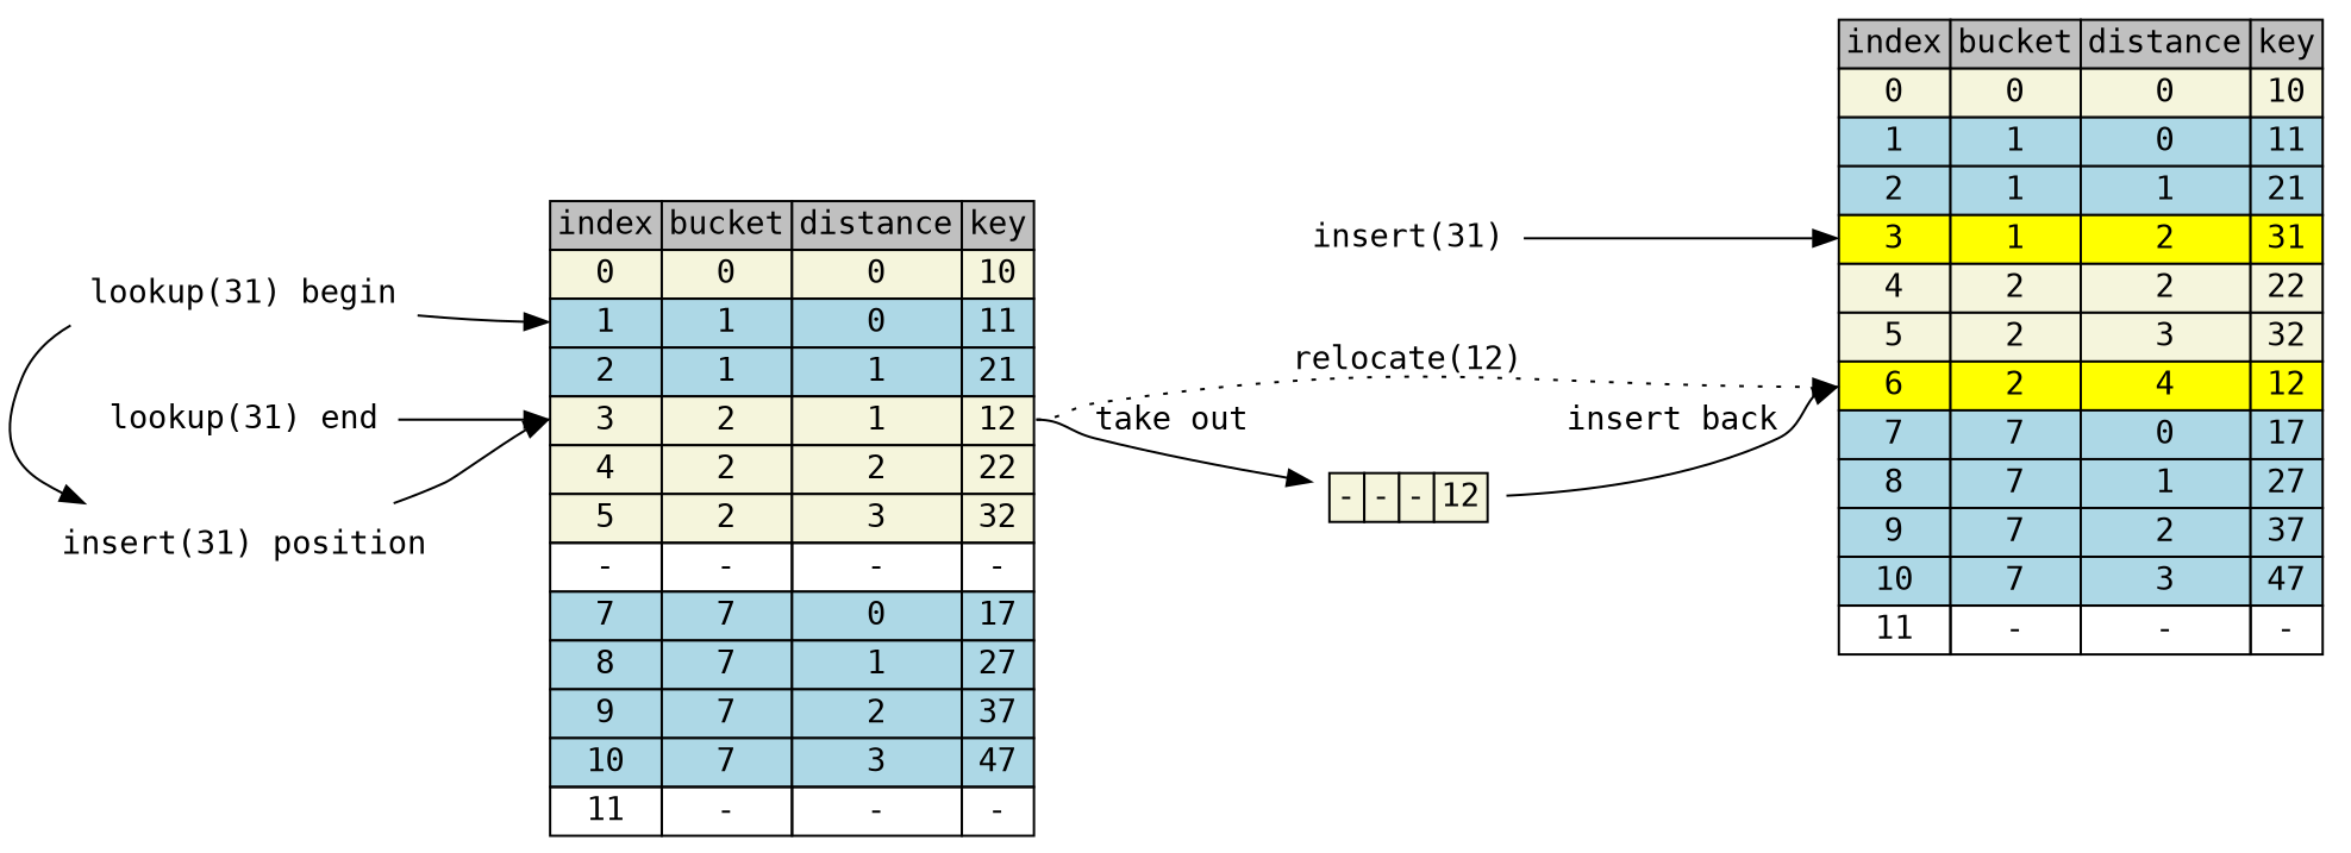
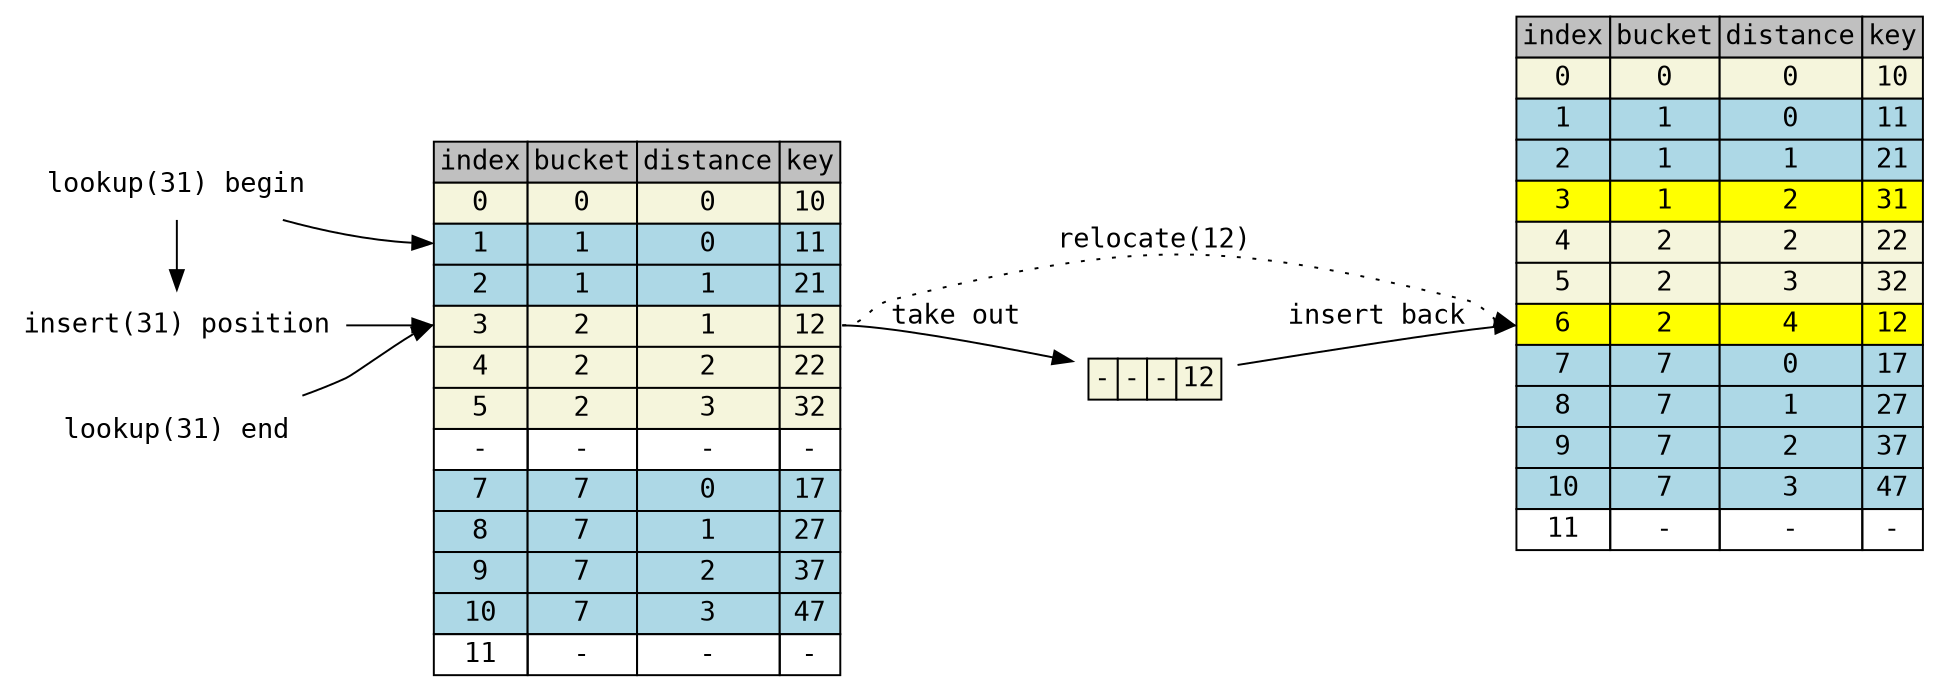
  digraph {
    fontname="DejaVu Sans Mono"
    rankdir=LR
    node [fontname="DejaVu Sans Mono" shape=plaintext]
    edge [fontname="DejaVu Sans Mono" headport=i3]
    "lookup(31) begin"
    "lookup(31) end"
    "insert(31) position"
    n4 [label=<         <TABLE BORDER="0" CELLBORDER="1" CELLSPACING="0">             <TR>                 <TD BGCOLOR="grey">index</TD>                 <TD BGCOLOR="grey">bucket</TD>                 <TD BGCOLOR="grey">distance</TD>                 <TD BGCOLOR="grey">key</TD>             </TR>                        <TR>                 <TD BGCOLOR="beige">0</TD>                 <TD BGCOLOR="beige">0</TD>                 <TD BGCOLOR="beige">0</TD>                 <TD BGCOLOR="beige">10</TD>             </TR>                        <TR>                 <TD BGCOLOR="lightblue" PORT="i1">1</TD>                 <TD BGCOLOR="lightblue">1</TD>                 <TD BGCOLOR="lightblue">0</TD>                 <TD BGCOLOR="lightblue">11</TD>             </TR>                        <TR>                 <TD BGCOLOR="lightblue" PORT="i2">2</TD>                 <TD BGCOLOR="lightblue">1</TD>                 <TD BGCOLOR="lightblue">1</TD>                 <TD BGCOLOR="lightblue">21</TD>             </TR>                        <TR>                 <TD BGCOLOR="beige" PORT="i3">3</TD>                 <TD BGCOLOR="beige">2</TD>                 <TD BGCOLOR="beige">1</TD>                 <TD BGCOLOR="beige" PORT="k3">12</TD>             </TR>                        <TR>                 <TD BGCOLOR="beige">4</TD>                 <TD BGCOLOR="beige">2</TD>                 <TD BGCOLOR="beige">2</TD>                 <TD BGCOLOR="beige">22</TD>             </TR>                        <TR>                 <TD BGCOLOR="beige">5</TD>                 <TD BGCOLOR="beige">2</TD>                 <TD BGCOLOR="beige">3</TD>                 <TD BGCOLOR="beige">32</TD>             </TR>                        <TR>                 <TD PORT="i6">-</TD>                 <TD>-</TD>                 <TD>-</TD>                 <TD PORT="k6">-</TD>             </TR>                        <TR>                 <TD BGCOLOR="lightblue">7</TD>                 <TD BGCOLOR="lightblue">7</TD>                 <TD BGCOLOR="lightblue">0</TD>                 <TD BGCOLOR="lightblue">17</TD>             </TR>                        <TR>                 <TD BGCOLOR="lightblue">8</TD>                 <TD BGCOLOR="lightblue">7</TD>                 <TD BGCOLOR="lightblue">1</TD>                 <TD BGCOLOR="lightblue">27</TD>             </TR>                        <TR>                 <TD BGCOLOR="lightblue">9</TD>                 <TD BGCOLOR="lightblue">7</TD>                 <TD BGCOLOR="lightblue">2</TD>                 <TD BGCOLOR="lightblue">37</TD>             </TR>                        <TR>                 <TD BGCOLOR="lightblue">10</TD>                 <TD BGCOLOR="lightblue">7</TD>                 <TD BGCOLOR="lightblue">3</TD>                 <TD BGCOLOR="lightblue">47</TD>             </TR>                        <TR>                 <TD>11</TD>                 <TD >-</TD>                 <TD >-</TD>                 <TD >-</TD>             </TR>                   </TABLE>     >]
    n5 [label=<         <TABLE BORDER="0" CELLBORDER="1" CELLSPACING="0">             <TR>                 <TD BGCOLOR="grey">index</TD>                 <TD BGCOLOR="grey">bucket</TD>                 <TD BGCOLOR="grey">distance</TD>                 <TD BGCOLOR="grey">key</TD>             </TR>                        <TR>                 <TD BGCOLOR="beige">0</TD>                 <TD BGCOLOR="beige">0</TD>                 <TD BGCOLOR="beige">0</TD>                 <TD BGCOLOR="beige">10</TD>             </TR>                        <TR>                 <TD BGCOLOR="lightblue" PORT="i1">1</TD>                 <TD BGCOLOR="lightblue">1</TD>                 <TD BGCOLOR="lightblue">0</TD>                 <TD BGCOLOR="lightblue">11</TD>             </TR>                        <TR>                 <TD BGCOLOR="lightblue" PORT="i2">2</TD>                 <TD BGCOLOR="lightblue">1</TD>                 <TD BGCOLOR="lightblue">1</TD>                 <TD BGCOLOR="lightblue">21</TD>             </TR>                        <TR>                 <TD BGCOLOR="yellow" PORT="i3">3</TD>                 <TD BGCOLOR="yellow">1</TD>                 <TD BGCOLOR="yellow">2</TD>                 <TD BGCOLOR="yellow" PORT="k3">31</TD>             </TR>                        <TR>                 <TD BGCOLOR="beige">4</TD>                 <TD BGCOLOR="beige">2</TD>                 <TD BGCOLOR="beige">2</TD>                 <TD BGCOLOR="beige">22</TD>             </TR>                        <TR>                 <TD BGCOLOR="beige">5</TD>                 <TD BGCOLOR="beige">2</TD>                 <TD BGCOLOR="beige">3</TD>                 <TD BGCOLOR="beige">32</TD>             </TR>                        <TR>                 <TD BGCOLOR="yellow" PORT="i6">6</TD>                 <TD BGCOLOR="yellow" >2</TD>                 <TD BGCOLOR="yellow" >4</TD>                 <TD BGCOLOR="yellow" PORT="k6">12</TD>             </TR>                        <TR>                 <TD BGCOLOR="lightblue">7</TD>                 <TD BGCOLOR="lightblue">7</TD>                 <TD BGCOLOR="lightblue">0</TD>                 <TD BGCOLOR="lightblue">17</TD>             </TR>                        <TR>                 <TD BGCOLOR="lightblue">8</TD>                 <TD BGCOLOR="lightblue">7</TD>                 <TD BGCOLOR="lightblue">1</TD>                 <TD BGCOLOR="lightblue">27</TD>             </TR>                        <TR>                 <TD BGCOLOR="lightblue">9</TD>                 <TD BGCOLOR="lightblue">7</TD>                 <TD BGCOLOR="lightblue">2</TD>                 <TD BGCOLOR="lightblue">37</TD>             </TR>                        <TR>                 <TD BGCOLOR="lightblue">10</TD>                 <TD BGCOLOR="lightblue">7</TD>                 <TD BGCOLOR="lightblue">3</TD>                 <TD BGCOLOR="lightblue">47</TD>             </TR>                        <TR>                 <TD>11</TD>                 <TD >-</TD>                 <TD >-</TD>                 <TD >-</TD>             </TR>                   </TABLE>     >]
    n6 [label=<         <TABLE BORDER="0" CELLBORDER="1" CELLSPACING="0">             <TR>                 <TD BGCOLOR="beige">-</TD>                 <TD BGCOLOR="beige">-</TD>                 <TD BGCOLOR="beige">-</TD>                 <TD BGCOLOR="beige">12</TD>             </TR>                    </TABLE>     >]
-   "insert(31)"
    subgraph sub_1 {
      rank=same
      "lookup(31) begin"
      "lookup(31) end"
      "insert(31) position"
    }
    "lookup(31) begin" -> "insert(31) position"
    "lookup(31) begin" -> n4 [headport=i1]
    "lookup(31) end" -> n4
    "insert(31) position" -> n4
    n4 -> n5 [headport=i6 label="relocate(12)" style=dotted tailport=k3]
    n4 -> n6 [label="take out" tailport=k3]
    n6 -> n5 [headport=i6 label="insert back"]
-   "insert(31)" -> n5
  }
